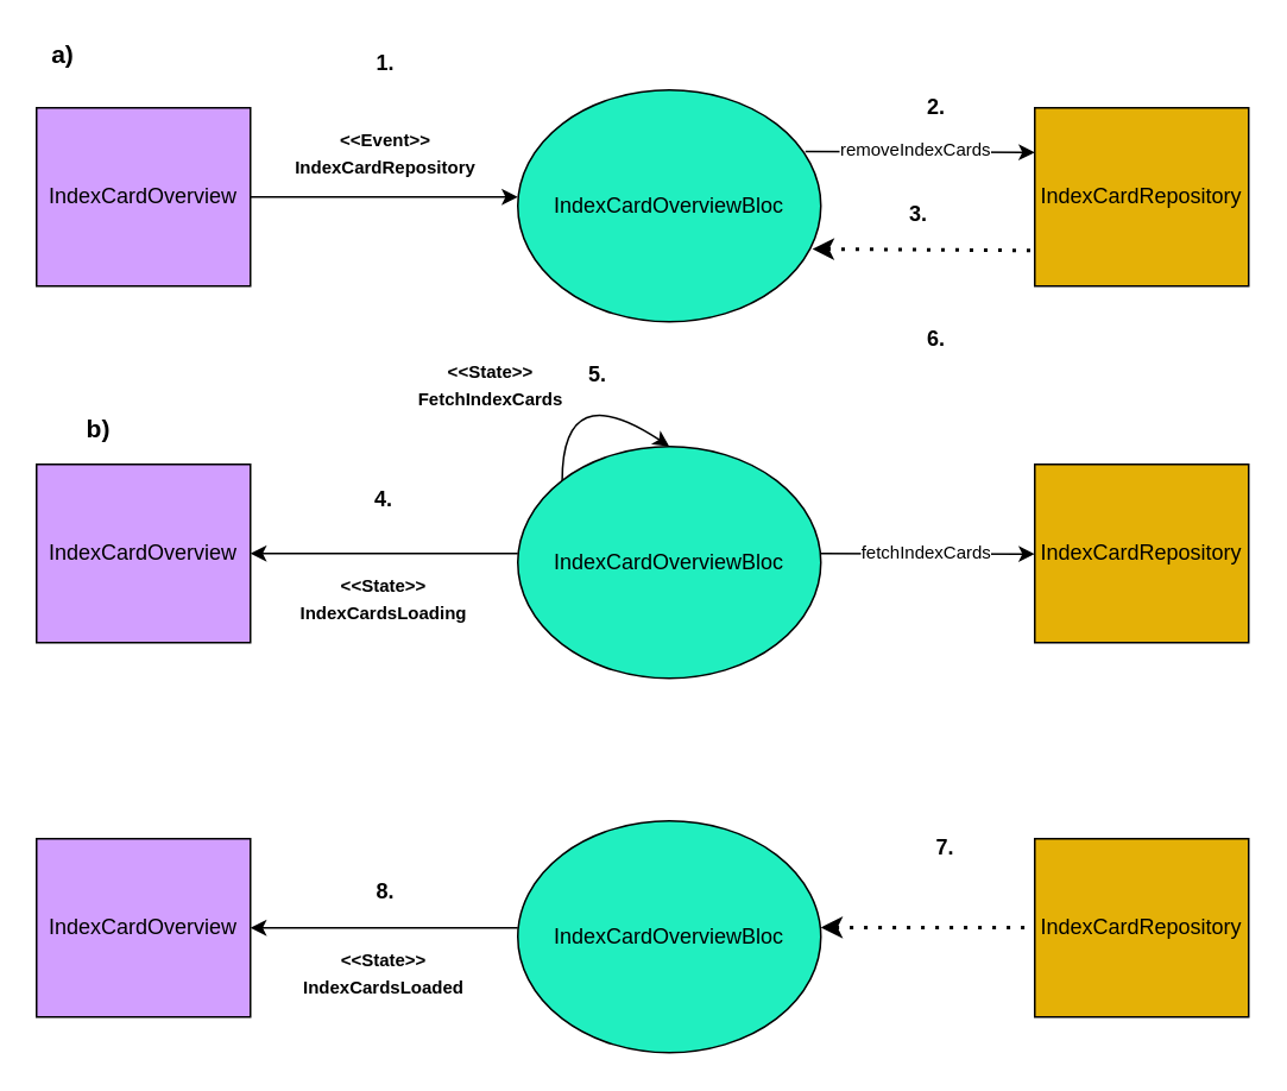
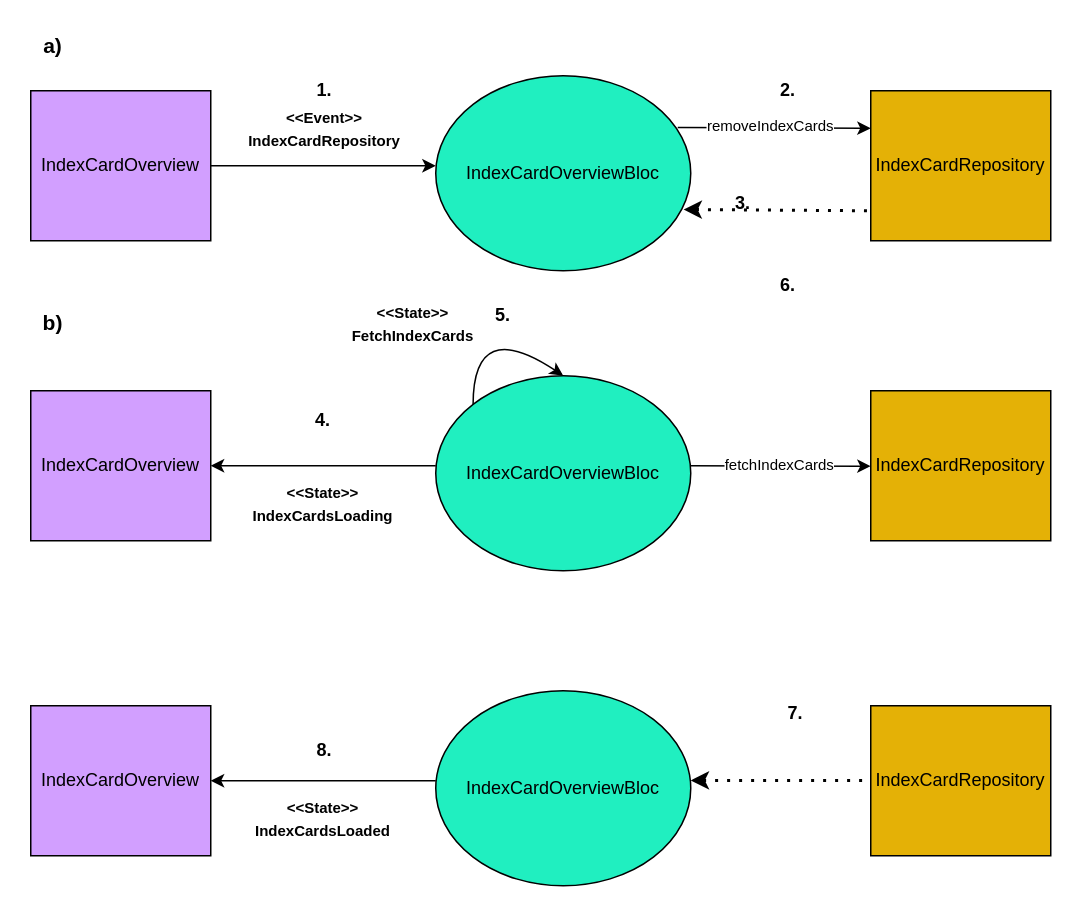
  <mxCell id="0" />
  <mxCell id="1" parent="0" />
  <mxCell id="2" value="IndexCardOverviewBloc" style="ellipse;whiteSpace=wrap;html=1;fillColor=#20EFC0;" parent="1" vertex="1"><mxGeometry x="290" y="50" width="170" height="130" as="geometry" /></mxCell>
  <mxCell id="3" value="IndexCardOverview" style="rounded=0;whiteSpace=wrap;html=1;fillColor=#D29FFF;" parent="1" vertex="1"><mxGeometry x="20" y="60" width="120" height="100" as="geometry" /></mxCell>
  <mxCell id="4" value="" style="endArrow=classic;html=1;rounded=0;exitX=1;exitY=0.5;exitDx=0;exitDy=0;" parent="1" edge="1"><mxGeometry width="50" height="50" relative="1" as="geometry"><mxPoint x="140" y="110" as="sourcePoint" /><mxPoint x="290" y="110" as="targetPoint" /></mxGeometry></mxCell>
  <mxCell id="5" value="&lt;div&gt;&lt;font style=&quot;font-size: 10px;&quot;&gt;&lt;b&gt;&amp;lt;&amp;lt;Event&amp;gt;&amp;gt;&lt;/b&gt;&lt;/font&gt;&lt;/div&gt;&lt;span style=&quot;font-size: 10px;&quot;&gt;&lt;b&gt;IndexCardRepository&lt;/b&gt;&lt;/span&gt;" style="text;html=1;align=center;verticalAlign=middle;whiteSpace=wrap;rounded=0;" parent="1" vertex="1"><mxGeometry x="150.71" y="70" width="130" height="30" as="geometry" /></mxCell>
  <mxCell id="6" value="a)" style="text;html=1;align=center;verticalAlign=middle;whiteSpace=wrap;rounded=0;fontStyle=1;fontSize=14;" parent="1" vertex="1"><mxGeometry x="20" width="30" height="20" as="geometry" y="20" /></mxCell>
  <mxCell id="7" value="IndexCardRepository" style="rounded=0;whiteSpace=wrap;html=1;fillColor=#E4B106;" parent="1" vertex="1"><mxGeometry x="580" y="60" width="120" height="100" as="geometry" /></mxCell>
  <mxCell id="8" value="" style="endArrow=classic;html=1;rounded=0;exitX=0.949;exitY=0.265;exitDx=0;exitDy=0;entryX=0;entryY=0.25;entryDx=0;entryDy=0;exitPerimeter=0;" parent="1" source="2" target="7" edge="1"><mxGeometry width="50" height="50" relative="1" as="geometry"><mxPoint x="149.29" y="100" as="sourcePoint" /><mxPoint x="305" y="100" as="targetPoint" /></mxGeometry></mxCell>
  <mxCell id="9" value="&lt;font style=&quot;font-size: 10px;&quot;&gt;removeIndexCards&lt;/font&gt;" style="edgeLabel;html=1;align=center;verticalAlign=middle;resizable=0;points=[];" parent="8" vertex="1" connectable="0"><mxGeometry x="-0.289" y="2" relative="1" as="geometry"><mxPoint x="15" as="offset" /></mxGeometry></mxCell>
  <mxCell id="10" value="IndexCardOverviewBloc" style="ellipse;whiteSpace=wrap;html=1;fillColor=#20EFC0;" parent="1" vertex="1"><mxGeometry x="290" y="250" width="170" height="130" as="geometry" /></mxCell>
  <mxCell id="11" value="IndexCardOverview" style="rounded=0;whiteSpace=wrap;html=1;fillColor=#D29FFF;" parent="1" vertex="1"><mxGeometry x="20" y="260" width="120" height="100" as="geometry" /></mxCell>
  <mxCell id="12" value="" style="endArrow=classic;html=1;rounded=0;exitX=0;exitY=0;exitDx=0;exitDy=0;entryX=0.5;entryY=0;entryDx=0;entryDy=0;edgeStyle=orthogonalEdgeStyle;curved=1;" parent="1" source="10" target="10" edge="1"><mxGeometry width="50" height="50" relative="1" as="geometry"><mxPoint x="304.02" y="220" as="sourcePoint" /><mxPoint x="460" y="220.04" as="targetPoint" /><Array as="points"><mxPoint x="315" y="210" /></Array></mxGeometry></mxCell>
  <mxCell id="13" value="" style="endArrow=classic;html=1;rounded=0;entryX=1.001;entryY=0.856;entryDx=0;entryDy=0;entryPerimeter=0;" parent="1" edge="1"><mxGeometry width="50" height="50" relative="1" as="geometry"><mxPoint x="290" y="310" as="sourcePoint" /><mxPoint x="140" y="310" as="targetPoint" /></mxGeometry></mxCell>
  <mxCell id="14" value="&lt;div&gt;&lt;font style=&quot;font-size: 10px;&quot;&gt;&lt;b&gt;&amp;lt;&amp;lt;State&amp;gt;&amp;gt;&lt;/b&gt;&lt;/font&gt;&lt;/div&gt;&lt;font style=&quot;font-size: 10px;&quot;&gt;&lt;b&gt;IndexCardsLoading&lt;/b&gt;&lt;/font&gt;" style="text;html=1;align=center;verticalAlign=middle;whiteSpace=wrap;rounded=0;" parent="1" vertex="1"><mxGeometry x="150" y="320" width="130" height="30" as="geometry" /></mxCell>
- <mxCell id="15" value="b)" style="text;html=1;align=center;verticalAlign=middle;whiteSpace=wrap;rounded=0;fontStyle=1;fontSize=14;" parent="1" vertex="1"><mxGeometry x="40" y="230" width="30" height="20" as="geometry" /></mxCell>
+ <mxCell id="15" value="b)" style="text;html=1;align=center;verticalAlign=middle;whiteSpace=wrap;rounded=0;fontStyle=1;fontSize=14;" parent="1" vertex="1"><mxGeometry x="20" y="205" width="30" height="20" as="geometry" /></mxCell>
  <mxCell id="16" value="IndexCardRepository" style="rounded=0;whiteSpace=wrap;html=1;fillColor=#E4B106;" parent="1" vertex="1"><mxGeometry x="580" y="260" width="120" height="100" as="geometry" /></mxCell>
  <mxCell id="17" value="" style="endArrow=classic;html=1;rounded=0;entryX=0;entryY=0.25;entryDx=0;entryDy=0;" parent="1" edge="1"><mxGeometry width="50" height="50" relative="1" as="geometry"><mxPoint x="460" y="310" as="sourcePoint" /><mxPoint x="580" y="310.28" as="targetPoint" /></mxGeometry></mxCell>
  <mxCell id="18" value="&lt;font style=&quot;font-size: 10px;&quot;&gt;fetchIndexCards&lt;/font&gt;" style="edgeLabel;html=1;align=center;verticalAlign=middle;resizable=0;points=[];" parent="17" vertex="1" connectable="0"><mxGeometry x="-0.289" y="2" relative="1" as="geometry"><mxPoint x="15" as="offset" /></mxGeometry></mxCell>
  <mxCell id="19" value="IndexCardOverviewBloc" style="ellipse;whiteSpace=wrap;html=1;fillColor=#20EFC0;" parent="1" vertex="1"><mxGeometry x="290" y="460" width="170" height="130" as="geometry" /></mxCell>
  <mxCell id="20" value="IndexCardOverview" style="rounded=0;whiteSpace=wrap;html=1;fillColor=#D29FFF;" parent="1" vertex="1"><mxGeometry x="20" y="470" width="120" height="100" as="geometry" /></mxCell>
  <mxCell id="21" value="" style="endArrow=classic;html=1;rounded=0;entryX=1.001;entryY=0.856;entryDx=0;entryDy=0;entryPerimeter=0;" parent="1" edge="1"><mxGeometry width="50" height="50" relative="1" as="geometry"><mxPoint x="290" y="520" as="sourcePoint" /><mxPoint x="140" y="520" as="targetPoint" /></mxGeometry></mxCell>
  <mxCell id="22" value="&lt;div&gt;&lt;font style=&quot;font-size: 10px;&quot;&gt;&lt;b&gt;&amp;lt;&amp;lt;State&amp;gt;&amp;gt;&lt;/b&gt;&lt;/font&gt;&lt;/div&gt;&lt;font style=&quot;font-size: 10px;&quot;&gt;&lt;b&gt;IndexCardsLoaded&lt;/b&gt;&lt;/font&gt;" style="text;html=1;align=center;verticalAlign=middle;whiteSpace=wrap;rounded=0;" parent="1" vertex="1"><mxGeometry x="150" y="530" width="130" height="30" as="geometry" /></mxCell>
  <mxCell id="23" value="IndexCardRepository" style="rounded=0;whiteSpace=wrap;html=1;fillColor=#E4B106;" parent="1" vertex="1"><mxGeometry x="580" y="470" width="120" height="100" as="geometry" /></mxCell>
  <mxCell id="24" value="&lt;div&gt;&lt;font style=&quot;font-size: 10px;&quot;&gt;&lt;b&gt;&amp;lt;&amp;lt;State&amp;gt;&amp;gt;&lt;/b&gt;&lt;/font&gt;&lt;/div&gt;&lt;span style=&quot;font-size: 10px;&quot;&gt;&lt;b&gt;FetchIndexCards&lt;/b&gt;&lt;/span&gt;" style="text;html=1;align=center;verticalAlign=middle;whiteSpace=wrap;rounded=0;" parent="1" vertex="1"><mxGeometry x="210" y="200" width="130" height="30" as="geometry" /></mxCell>
  <mxCell id="25" value="" style="endArrow=none;dashed=1;html=1;dashPattern=1 3;strokeWidth=2;rounded=0;entryX=-0.022;entryY=0.694;entryDx=0;entryDy=0;entryPerimeter=0;startArrow=classic;startFill=1;" parent="1" edge="1"><mxGeometry width="50" height="50" relative="1" as="geometry"><mxPoint x="460" y="519.8" as="sourcePoint" /><mxPoint x="580" y="519.8" as="targetPoint" /></mxGeometry></mxCell>
  <mxCell id="26" value="" style="endArrow=none;dashed=1;html=1;dashPattern=1 3;strokeWidth=2;rounded=0;entryX=-0.022;entryY=0.694;entryDx=0;entryDy=0;entryPerimeter=0;startArrow=classic;startFill=1;exitX=0.972;exitY=0.686;exitDx=0;exitDy=0;exitPerimeter=0;" parent="1" source="2" edge="1"><mxGeometry width="50" height="50" relative="1" as="geometry"><mxPoint x="460" y="140" as="sourcePoint" /><mxPoint x="580" y="140" as="targetPoint" /></mxGeometry></mxCell>
- <mxCell id="27" value="1." style="text;html=1;align=center;verticalAlign=middle;whiteSpace=wrap;rounded=0;fontStyle=1;fontSize=12;" vertex="1" parent="1"><mxGeometry x="200.71" y="25" width="30" height="20" as="geometry" /></mxCell>
+ <mxCell id="27" value="1." style="text;html=1;align=center;verticalAlign=middle;whiteSpace=wrap;rounded=0;fontStyle=1;fontSize=12;" vertex="1" parent="1"><mxGeometry x="200.71" y="50" width="30" height="20" as="geometry" /></mxCell>
  <mxCell id="28" value="2." style="text;html=1;align=center;verticalAlign=middle;whiteSpace=wrap;rounded=0;fontStyle=1;fontSize=12;" vertex="1" parent="1"><mxGeometry x="510" y="50" width="30" height="20" as="geometry" /></mxCell>
- <mxCell id="29" value="3." style="text;html=1;align=center;verticalAlign=middle;whiteSpace=wrap;rounded=0;fontStyle=1;fontSize=12;" vertex="1" parent="1"><mxGeometry x="500" y="110" width="30" height="20" as="geometry" /></mxCell>
+ <mxCell id="29" value="3." style="text;html=1;align=center;verticalAlign=middle;whiteSpace=wrap;rounded=0;fontStyle=1;fontSize=12;" vertex="1" parent="1"><mxGeometry x="480" y="125" width="30" height="20" as="geometry" /></mxCell>
  <mxCell id="30" value="5." style="text;html=1;align=center;verticalAlign=middle;whiteSpace=wrap;rounded=0;fontStyle=1;fontSize=12;" vertex="1" parent="1"><mxGeometry x="320" y="200" width="30" height="20" as="geometry" /></mxCell>
  <mxCell id="31" value="4." style="text;html=1;align=center;verticalAlign=middle;whiteSpace=wrap;rounded=0;fontStyle=1;fontSize=12;" vertex="1" parent="1"><mxGeometry x="200" y="270" width="30" height="20" as="geometry" /></mxCell>
  <mxCell id="32" value="6." style="text;html=1;align=center;verticalAlign=middle;whiteSpace=wrap;rounded=0;fontStyle=1;fontSize=12;" vertex="1" parent="1"><mxGeometry x="510" y="180" width="30" height="20" as="geometry" /></mxCell>
  <mxCell id="33" value="7." style="text;html=1;align=center;verticalAlign=middle;whiteSpace=wrap;rounded=0;fontStyle=1;fontSize=12;" vertex="1" parent="1"><mxGeometry x="515" y="465" width="30" height="20" as="geometry" /></mxCell>
  <mxCell id="34" value="8." style="text;html=1;align=center;verticalAlign=middle;whiteSpace=wrap;rounded=0;fontStyle=1;fontSize=12;" vertex="1" parent="1"><mxGeometry x="200.71" y="490" width="30" height="20" as="geometry" /></mxCell>
